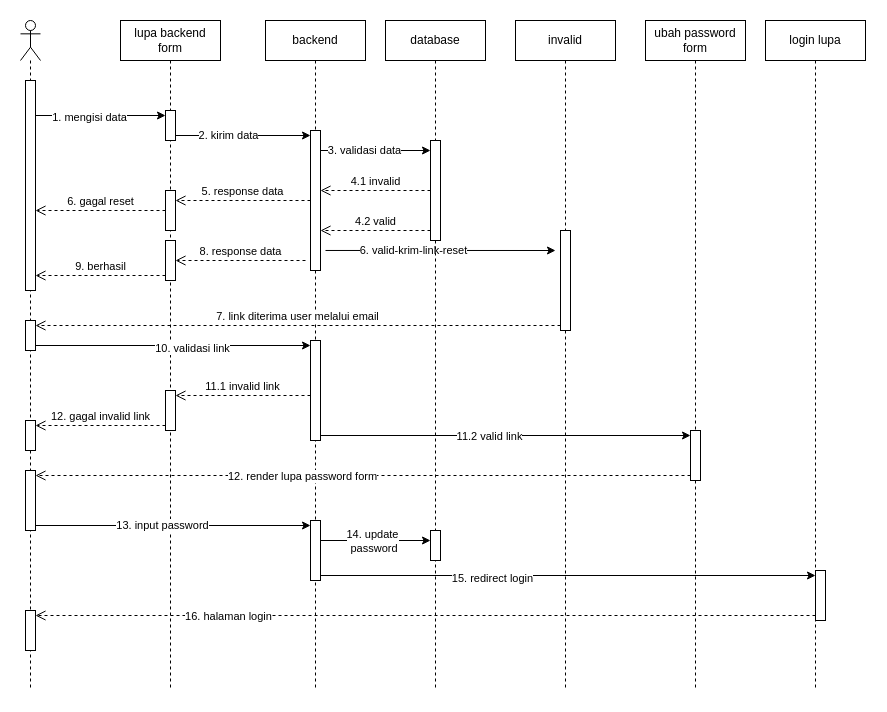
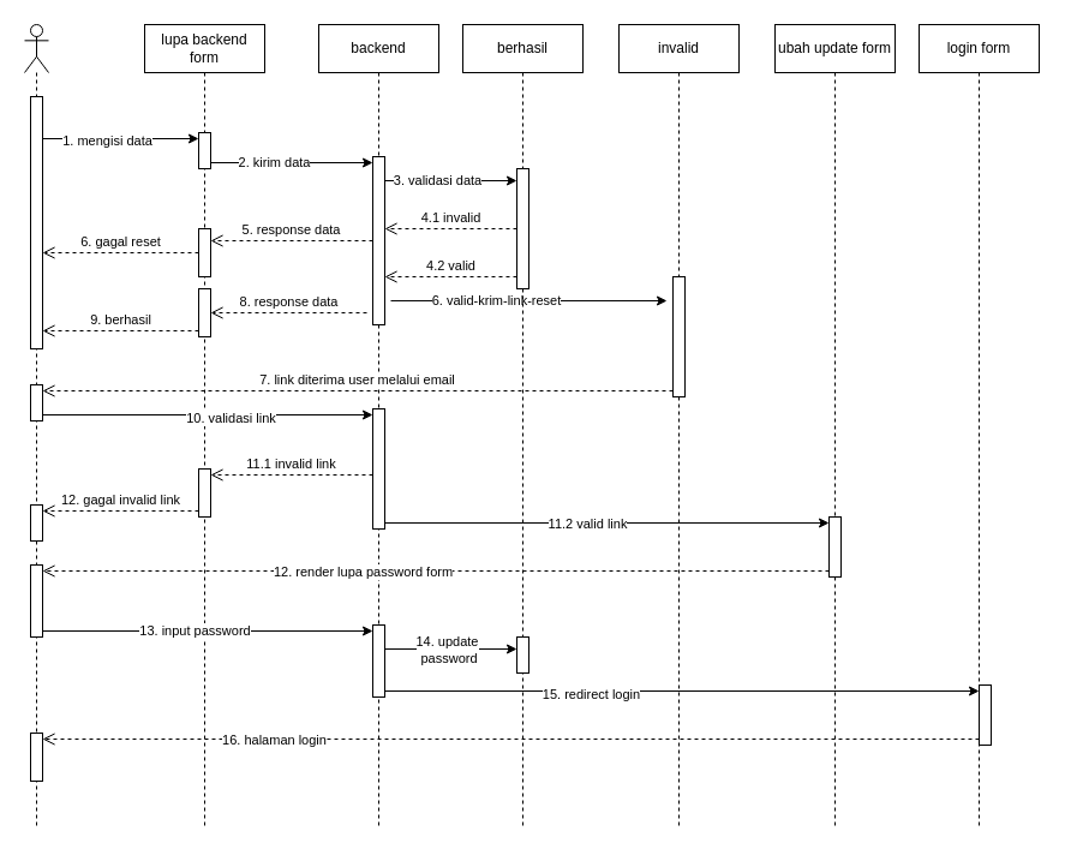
  <mxCell id="0" />
  <mxCell id="1" parent="0" />
  <mxCell id="2" value="" style="shape=umlLifeline;perimeter=lifelinePerimeter;whiteSpace=wrap;html=1;container=1;dropTarget=0;collapsible=0;recursiveResize=0;outlineConnect=0;portConstraint=eastwest;newEdgeStyle={&quot;curved&quot;:0,&quot;rounded&quot;:0};participant=umlActor;" parent="1" vertex="1"><mxGeometry x="20" y="20" width="20" height="670" as="geometry" /></mxCell>
  <mxCell id="3" value="" style="html=1;points=[[0,0,0,0,5],[0,1,0,0,-5],[1,0,0,0,5],[1,1,0,0,-5]];perimeter=orthogonalPerimeter;outlineConnect=0;targetShapes=umlLifeline;portConstraint=eastwest;newEdgeStyle={&quot;curved&quot;:0,&quot;rounded&quot;:0};" parent="2" vertex="1"><mxGeometry x="5" y="60" width="10" height="210" as="geometry" /></mxCell>
  <mxCell id="4" value="" style="html=1;points=[[0,0,0,0,5],[0,1,0,0,-5],[1,0,0,0,5],[1,1,0,0,-5]];perimeter=orthogonalPerimeter;outlineConnect=0;targetShapes=umlLifeline;portConstraint=eastwest;newEdgeStyle={&quot;curved&quot;:0,&quot;rounded&quot;:0};" parent="2" vertex="1"><mxGeometry x="5" y="450" width="10" height="60" as="geometry" /></mxCell>
  <mxCell id="5" value="" style="html=1;points=[[0,0,0,0,5],[0,1,0,0,-5],[1,0,0,0,5],[1,1,0,0,-5]];perimeter=orthogonalPerimeter;outlineConnect=0;targetShapes=umlLifeline;portConstraint=eastwest;newEdgeStyle={&quot;curved&quot;:0,&quot;rounded&quot;:0};" parent="2" vertex="1"><mxGeometry x="5" y="300" width="10" height="30" as="geometry" /></mxCell>
  <mxCell id="6" value="" style="html=1;points=[[0,0,0,0,5],[0,1,0,0,-5],[1,0,0,0,5],[1,1,0,0,-5]];perimeter=orthogonalPerimeter;outlineConnect=0;targetShapes=umlLifeline;portConstraint=eastwest;newEdgeStyle={&quot;curved&quot;:0,&quot;rounded&quot;:0};" parent="2" vertex="1"><mxGeometry x="5" y="400" width="10" height="30" as="geometry" /></mxCell>
  <mxCell id="7" value="" style="html=1;points=[[0,0,0,0,5],[0,1,0,0,-5],[1,0,0,0,5],[1,1,0,0,-5]];perimeter=orthogonalPerimeter;outlineConnect=0;targetShapes=umlLifeline;portConstraint=eastwest;newEdgeStyle={&quot;curved&quot;:0,&quot;rounded&quot;:0};" parent="2" vertex="1"><mxGeometry x="5" y="590" width="10" height="40" as="geometry" /></mxCell>
  <mxCell id="8" value="lupa backend form" style="shape=umlLifeline;perimeter=lifelinePerimeter;whiteSpace=wrap;html=1;container=1;dropTarget=0;collapsible=0;recursiveResize=0;outlineConnect=0;portConstraint=eastwest;newEdgeStyle={&quot;curved&quot;:0,&quot;rounded&quot;:0};" parent="1" vertex="1"><mxGeometry x="120" y="20" width="100" height="670" as="geometry" /></mxCell>
  <mxCell id="9" value="" style="html=1;points=[[0,0,0,0,5],[0,1,0,0,-5],[1,0,0,0,5],[1,1,0,0,-5]];perimeter=orthogonalPerimeter;outlineConnect=0;targetShapes=umlLifeline;portConstraint=eastwest;newEdgeStyle={&quot;curved&quot;:0,&quot;rounded&quot;:0};" parent="8" vertex="1"><mxGeometry x="45" y="90" width="10" height="30" as="geometry" /></mxCell>
  <mxCell id="10" value="" style="html=1;points=[[0,0,0,0,5],[0,1,0,0,-5],[1,0,0,0,5],[1,1,0,0,-5]];perimeter=orthogonalPerimeter;outlineConnect=0;targetShapes=umlLifeline;portConstraint=eastwest;newEdgeStyle={&quot;curved&quot;:0,&quot;rounded&quot;:0};" parent="8" vertex="1"><mxGeometry x="45" y="170" width="10" height="40" as="geometry" /></mxCell>
  <mxCell id="11" value="" style="html=1;points=[[0,0,0,0,5],[0,1,0,0,-5],[1,0,0,0,5],[1,1,0,0,-5]];perimeter=orthogonalPerimeter;outlineConnect=0;targetShapes=umlLifeline;portConstraint=eastwest;newEdgeStyle={&quot;curved&quot;:0,&quot;rounded&quot;:0};" parent="8" vertex="1"><mxGeometry x="45" y="220" width="10" height="40" as="geometry" /></mxCell>
  <mxCell id="12" value="" style="html=1;points=[[0,0,0,0,5],[0,1,0,0,-5],[1,0,0,0,5],[1,1,0,0,-5]];perimeter=orthogonalPerimeter;outlineConnect=0;targetShapes=umlLifeline;portConstraint=eastwest;newEdgeStyle={&quot;curved&quot;:0,&quot;rounded&quot;:0};" parent="8" vertex="1"><mxGeometry x="45" y="370" width="10" height="40" as="geometry" /></mxCell>
  <mxCell id="13" value="backend" style="shape=umlLifeline;perimeter=lifelinePerimeter;whiteSpace=wrap;html=1;container=1;dropTarget=0;collapsible=0;recursiveResize=0;outlineConnect=0;portConstraint=eastwest;newEdgeStyle={&quot;curved&quot;:0,&quot;rounded&quot;:0};" parent="1" vertex="1"><mxGeometry x="265" y="20" width="100" height="670" as="geometry" /></mxCell>
  <mxCell id="14" value="" style="html=1;points=[[0,0,0,0,5],[0,1,0,0,-5],[1,0,0,0,5],[1,1,0,0,-5]];perimeter=orthogonalPerimeter;outlineConnect=0;targetShapes=umlLifeline;portConstraint=eastwest;newEdgeStyle={&quot;curved&quot;:0,&quot;rounded&quot;:0};" parent="13" vertex="1"><mxGeometry x="45" y="110" width="10" height="140" as="geometry" /></mxCell>
  <mxCell id="15" value="" style="html=1;points=[[0,0,0,0,5],[0,1,0,0,-5],[1,0,0,0,5],[1,1,0,0,-5]];perimeter=orthogonalPerimeter;outlineConnect=0;targetShapes=umlLifeline;portConstraint=eastwest;newEdgeStyle={&quot;curved&quot;:0,&quot;rounded&quot;:0};" parent="13" vertex="1"><mxGeometry x="45" y="320" width="10" height="100" as="geometry" /></mxCell>
  <mxCell id="16" value="" style="html=1;points=[[0,0,0,0,5],[0,1,0,0,-5],[1,0,0,0,5],[1,1,0,0,-5]];perimeter=orthogonalPerimeter;outlineConnect=0;targetShapes=umlLifeline;portConstraint=eastwest;newEdgeStyle={&quot;curved&quot;:0,&quot;rounded&quot;:0};" parent="13" vertex="1"><mxGeometry x="45" y="500" width="10" height="60" as="geometry" /></mxCell>
  <mxCell id="17" style="edgeStyle=orthogonalEdgeStyle;rounded=0;orthogonalLoop=1;jettySize=auto;html=1;curved=0;exitX=1;exitY=1;exitDx=0;exitDy=-5;exitPerimeter=0;entryX=0;entryY=0;entryDx=0;entryDy=5;entryPerimeter=0;" parent="1" source="9" target="14" edge="1"><mxGeometry relative="1" as="geometry" /></mxCell>
  <mxCell id="18" value="2. kirim data" style="edgeLabel;html=1;align=center;verticalAlign=middle;resizable=0;points=[];" parent="17" vertex="1" connectable="0"><mxGeometry x="-0.224" y="1" relative="1" as="geometry"><mxPoint as="offset" /></mxGeometry></mxCell>
  <mxCell id="19" value="invalid" style="shape=umlLifeline;perimeter=lifelinePerimeter;whiteSpace=wrap;html=1;container=1;dropTarget=0;collapsible=0;recursiveResize=0;outlineConnect=0;portConstraint=eastwest;newEdgeStyle={&quot;curved&quot;:0,&quot;rounded&quot;:0};" parent="1" vertex="1"><mxGeometry x="515" y="20" width="100" height="670" as="geometry" /></mxCell>
  <mxCell id="20" value="" style="html=1;points=[[0,0,0,0,5],[0,1,0,0,-5],[1,0,0,0,5],[1,1,0,0,-5]];perimeter=orthogonalPerimeter;outlineConnect=0;targetShapes=umlLifeline;portConstraint=eastwest;newEdgeStyle={&quot;curved&quot;:0,&quot;rounded&quot;:0};" parent="19" vertex="1"><mxGeometry x="45" y="210" width="10" height="100" as="geometry" /></mxCell>
  <mxCell id="21" value="" style="endArrow=classic;html=1;rounded=0;entryX=0;entryY=0;entryDx=0;entryDy=5;entryPerimeter=0;" parent="1" source="3" target="9" edge="1"><mxGeometry width="50" height="50" relative="1" as="geometry"><mxPoint x="140" y="130" as="sourcePoint" /><mxPoint x="190" y="80" as="targetPoint" /></mxGeometry></mxCell>
  <mxCell id="22" value="1. mengisi data" style="edgeLabel;html=1;align=center;verticalAlign=middle;resizable=0;points=[];" parent="21" vertex="1" connectable="0"><mxGeometry x="-0.18" y="-1" relative="1" as="geometry"><mxPoint as="offset" /></mxGeometry></mxCell>
  <mxCell id="23" value="5. response data" style="html=1;verticalAlign=bottom;endArrow=open;dashed=1;endSize=8;curved=0;rounded=0;" parent="1" source="14" target="10" edge="1"><mxGeometry relative="1" as="geometry"><mxPoint x="280" y="160" as="sourcePoint" /><mxPoint x="170" y="202" as="targetPoint" /></mxGeometry></mxCell>
  <mxCell id="24" value="6. gagal reset" style="html=1;verticalAlign=bottom;endArrow=open;dashed=1;endSize=8;curved=0;rounded=0;" parent="1" source="10" target="3" edge="1"><mxGeometry relative="1" as="geometry"><mxPoint x="110" y="220" as="sourcePoint" /><mxPoint x="40" y="210" as="targetPoint" /></mxGeometry></mxCell>
  <mxCell id="25" value="7. link diterima user melalui email" style="html=1;verticalAlign=bottom;endArrow=open;dashed=1;endSize=8;curved=0;rounded=0;entryX=1;entryY=0;entryDx=0;entryDy=5;entryPerimeter=0;exitX=0;exitY=1;exitDx=0;exitDy=-5;exitPerimeter=0;" parent="1" source="20" target="5" edge="1"><mxGeometry relative="1" as="geometry"><mxPoint x="430" y="247.222" as="sourcePoint" /><mxPoint x="50" y="280" as="targetPoint" /></mxGeometry></mxCell>
  <mxCell id="26" value="8. response data" style="html=1;verticalAlign=bottom;endArrow=open;dashed=1;endSize=8;curved=0;rounded=0;" parent="1" edge="1"><mxGeometry relative="1" as="geometry"><mxPoint x="305" y="260" as="sourcePoint" /><mxPoint x="175" y="260" as="targetPoint" /></mxGeometry></mxCell>
  <mxCell id="27" value="9. berhasil" style="html=1;verticalAlign=bottom;endArrow=open;dashed=1;endSize=8;curved=0;rounded=0;exitX=0;exitY=1;exitDx=0;exitDy=-5;exitPerimeter=0;" parent="1" source="11" target="3" edge="1"><mxGeometry relative="1" as="geometry"><mxPoint x="350" y="265" as="sourcePoint" /><mxPoint x="185" y="265" as="targetPoint" /></mxGeometry></mxCell>
- <mxCell id="28" value="ubah password form" style="shape=umlLifeline;perimeter=lifelinePerimeter;whiteSpace=wrap;html=1;container=1;dropTarget=0;collapsible=0;recursiveResize=0;outlineConnect=0;portConstraint=eastwest;newEdgeStyle={&quot;curved&quot;:0,&quot;rounded&quot;:0};" parent="1" vertex="1"><mxGeometry x="645" y="20" width="100" height="670" as="geometry" /></mxCell>
+ <mxCell id="28" value="ubah update form" style="shape=umlLifeline;perimeter=lifelinePerimeter;whiteSpace=wrap;html=1;container=1;dropTarget=0;collapsible=0;recursiveResize=0;outlineConnect=0;portConstraint=eastwest;newEdgeStyle={&quot;curved&quot;:0,&quot;rounded&quot;:0};" parent="1" vertex="1"><mxGeometry x="645" y="20" width="100" height="670" as="geometry" /></mxCell>
  <mxCell id="29" value="" style="html=1;points=[[0,0,0,0,5],[0,1,0,0,-5],[1,0,0,0,5],[1,1,0,0,-5]];perimeter=orthogonalPerimeter;outlineConnect=0;targetShapes=umlLifeline;portConstraint=eastwest;newEdgeStyle={&quot;curved&quot;:0,&quot;rounded&quot;:0};" parent="28" vertex="1"><mxGeometry x="45" y="410" width="10" height="50" as="geometry" /></mxCell>
  <mxCell id="30" value="" style="html=1;verticalAlign=bottom;endArrow=open;dashed=1;endSize=8;curved=0;rounded=0;entryX=1;entryY=0;entryDx=0;entryDy=5;entryPerimeter=0;exitX=0;exitY=1;exitDx=0;exitDy=-5;exitPerimeter=0;" parent="1" source="29" target="4" edge="1"><mxGeometry relative="1" as="geometry"><mxPoint x="350" y="470" as="sourcePoint" /><mxPoint x="185" y="470" as="targetPoint" /></mxGeometry></mxCell>
  <mxCell id="31" value="12. render lupa password form" style="edgeLabel;html=1;align=center;verticalAlign=middle;resizable=0;points=[];" parent="30" vertex="1" connectable="0"><mxGeometry x="0.187" relative="1" as="geometry"><mxPoint as="offset" /></mxGeometry></mxCell>
  <mxCell id="32" style="edgeStyle=orthogonalEdgeStyle;rounded=0;orthogonalLoop=1;jettySize=auto;html=1;curved=0;exitX=1;exitY=1;exitDx=0;exitDy=-5;exitPerimeter=0;entryX=0;entryY=0;entryDx=0;entryDy=5;entryPerimeter=0;" parent="1" source="4" target="16" edge="1"><mxGeometry relative="1" as="geometry" /></mxCell>
  <mxCell id="33" value="13. input password" style="edgeLabel;html=1;align=center;verticalAlign=middle;resizable=0;points=[];" parent="32" vertex="1" connectable="0"><mxGeometry x="-0.081" y="1" relative="1" as="geometry"><mxPoint as="offset" /></mxGeometry></mxCell>
  <mxCell id="34" value="" style="html=1;verticalAlign=bottom;endArrow=open;dashed=1;endSize=8;curved=0;rounded=0;entryX=1;entryY=0;entryDx=0;entryDy=5;entryPerimeter=0;exitX=0;exitY=1;exitDx=0;exitDy=-5;exitPerimeter=0;" parent="1" source="45" target="7" edge="1"><mxGeometry relative="1" as="geometry"><mxPoint x="615" y="475" as="sourcePoint" /><mxPoint x="45" y="475" as="targetPoint" /></mxGeometry></mxCell>
  <mxCell id="35" value="16. halaman login" style="edgeLabel;html=1;align=center;verticalAlign=middle;resizable=0;points=[];" parent="34" vertex="1" connectable="0"><mxGeometry x="0.508" relative="1" as="geometry"><mxPoint as="offset" /></mxGeometry></mxCell>
  <mxCell id="36" value="12. gagal invalid link" style="html=1;verticalAlign=bottom;endArrow=open;dashed=1;endSize=8;curved=0;rounded=0;entryX=1;entryY=0;entryDx=0;entryDy=5;entryPerimeter=0;exitX=0;exitY=1;exitDx=0;exitDy=-5;exitPerimeter=0;" parent="1" source="12" target="6" edge="1"><mxGeometry relative="1" as="geometry"><mxPoint x="100" y="430" as="sourcePoint" /><mxPoint x="205" y="405" as="targetPoint" /></mxGeometry></mxCell>
  <mxCell id="37" value="11.1 invalid link" style="html=1;verticalAlign=bottom;endArrow=open;dashed=1;endSize=8;curved=0;rounded=0;entryX=1;entryY=0;entryDx=0;entryDy=5;entryPerimeter=0;" parent="1" source="15" target="12" edge="1"><mxGeometry relative="1" as="geometry"><mxPoint x="260" y="380" as="sourcePoint" /><mxPoint x="200" y="380" as="targetPoint" /></mxGeometry></mxCell>
  <mxCell id="38" value="" style="endArrow=classic;html=1;rounded=0;exitX=1.5;exitY=0.857;exitDx=0;exitDy=0;exitPerimeter=0;" parent="1" edge="1" source="14"><mxGeometry width="50" height="50" relative="1" as="geometry"><mxPoint x="325" y="250" as="sourcePoint" /><mxPoint x="555" y="250" as="targetPoint" /></mxGeometry></mxCell>
  <mxCell id="39" value="6. valid-krim-link-reset" style="edgeLabel;html=1;align=center;verticalAlign=middle;resizable=0;points=[];" parent="38" vertex="1" connectable="0"><mxGeometry x="-0.473" y="-1" relative="1" as="geometry"><mxPoint x="27" y="-1" as="offset" /></mxGeometry></mxCell>
  <mxCell id="40" value="" style="endArrow=classic;html=1;rounded=0;entryX=0;entryY=0;entryDx=0;entryDy=5;entryPerimeter=0;exitX=1;exitY=1;exitDx=0;exitDy=-5;exitPerimeter=0;" parent="1" source="5" target="15" edge="1"><mxGeometry width="50" height="50" relative="1" as="geometry"><mxPoint x="275" y="290" as="sourcePoint" /><mxPoint x="325" y="240" as="targetPoint" /></mxGeometry></mxCell>
  <mxCell id="41" value="10. validasi link" style="edgeLabel;html=1;align=center;verticalAlign=middle;resizable=0;points=[];" parent="40" vertex="1" connectable="0"><mxGeometry x="0.136" y="-2" relative="1" as="geometry"><mxPoint as="offset" /></mxGeometry></mxCell>
  <mxCell id="42" style="edgeStyle=orthogonalEdgeStyle;rounded=0;orthogonalLoop=1;jettySize=auto;html=1;curved=0;exitX=1;exitY=1;exitDx=0;exitDy=-5;exitPerimeter=0;entryX=0;entryY=0;entryDx=0;entryDy=5;entryPerimeter=0;" parent="1" source="15" target="29" edge="1"><mxGeometry relative="1" as="geometry" /></mxCell>
  <mxCell id="43" value="11.2 valid link" style="edgeLabel;html=1;align=center;verticalAlign=middle;resizable=0;points=[];" parent="42" vertex="1" connectable="0"><mxGeometry x="-0.094" relative="1" as="geometry"><mxPoint as="offset" /></mxGeometry></mxCell>
- <mxCell id="44" value="login lupa" style="shape=umlLifeline;perimeter=lifelinePerimeter;whiteSpace=wrap;html=1;container=1;dropTarget=0;collapsible=0;recursiveResize=0;outlineConnect=0;portConstraint=eastwest;newEdgeStyle={&quot;curved&quot;:0,&quot;rounded&quot;:0};" parent="1" vertex="1"><mxGeometry x="765" y="20" width="100" height="670" as="geometry" /></mxCell>
+ <mxCell id="44" value="login form" style="shape=umlLifeline;perimeter=lifelinePerimeter;whiteSpace=wrap;html=1;container=1;dropTarget=0;collapsible=0;recursiveResize=0;outlineConnect=0;portConstraint=eastwest;newEdgeStyle={&quot;curved&quot;:0,&quot;rounded&quot;:0};" parent="1" vertex="1"><mxGeometry x="765" y="20" width="100" height="670" as="geometry" /></mxCell>
  <mxCell id="45" value="" style="html=1;points=[[0,0,0,0,5],[0,1,0,0,-5],[1,0,0,0,5],[1,1,0,0,-5]];perimeter=orthogonalPerimeter;outlineConnect=0;targetShapes=umlLifeline;portConstraint=eastwest;newEdgeStyle={&quot;curved&quot;:0,&quot;rounded&quot;:0};" parent="44" vertex="1"><mxGeometry x="50" y="550" width="10" height="50" as="geometry" /></mxCell>
  <mxCell id="46" style="edgeStyle=orthogonalEdgeStyle;rounded=0;orthogonalLoop=1;jettySize=auto;html=1;curved=0;exitX=1;exitY=1;exitDx=0;exitDy=-5;exitPerimeter=0;entryX=0;entryY=0;entryDx=0;entryDy=5;entryPerimeter=0;" parent="1" source="16" target="45" edge="1"><mxGeometry relative="1" as="geometry" /></mxCell>
  <mxCell id="47" value="15. redirect login" style="edgeLabel;html=1;align=center;verticalAlign=middle;resizable=0;points=[];" parent="46" vertex="1" connectable="0"><mxGeometry x="-0.311" y="-2" relative="1" as="geometry"><mxPoint as="offset" /></mxGeometry></mxCell>
- <mxCell id="48" value="database" style="shape=umlLifeline;perimeter=lifelinePerimeter;whiteSpace=wrap;html=1;container=1;dropTarget=0;collapsible=0;recursiveResize=0;outlineConnect=0;portConstraint=eastwest;newEdgeStyle={&quot;curved&quot;:0,&quot;rounded&quot;:0};" vertex="1" parent="1"><mxGeometry x="385" y="20" width="100" height="670" as="geometry" /></mxCell>
+ <mxCell id="48" value="berhasil" style="shape=umlLifeline;perimeter=lifelinePerimeter;whiteSpace=wrap;html=1;container=1;dropTarget=0;collapsible=0;recursiveResize=0;outlineConnect=0;portConstraint=eastwest;newEdgeStyle={&quot;curved&quot;:0,&quot;rounded&quot;:0};" vertex="1" parent="1"><mxGeometry x="385" y="20" width="100" height="670" as="geometry" /></mxCell>
  <mxCell id="49" value="" style="html=1;points=[[0,0,0,0,5],[0,1,0,0,-5],[1,0,0,0,5],[1,1,0,0,-5]];perimeter=orthogonalPerimeter;outlineConnect=0;targetShapes=umlLifeline;portConstraint=eastwest;newEdgeStyle={&quot;curved&quot;:0,&quot;rounded&quot;:0};" vertex="1" parent="48"><mxGeometry x="45" y="120" width="10" height="100" as="geometry" /></mxCell>
  <mxCell id="50" value="" style="html=1;points=[[0,0,0,0,5],[0,1,0,0,-5],[1,0,0,0,5],[1,1,0,0,-5]];perimeter=orthogonalPerimeter;outlineConnect=0;targetShapes=umlLifeline;portConstraint=eastwest;newEdgeStyle={&quot;curved&quot;:0,&quot;rounded&quot;:0};" vertex="1" parent="48"><mxGeometry x="45" y="510" width="10" height="30" as="geometry" /></mxCell>
  <mxCell id="51" style="edgeStyle=orthogonalEdgeStyle;rounded=0;orthogonalLoop=1;jettySize=auto;html=1;curved=0;entryX=0;entryY=0;entryDx=0;entryDy=5;entryPerimeter=0;exitX=1;exitY=0;exitDx=0;exitDy=5;exitPerimeter=0;" edge="1" parent="1"><mxGeometry relative="1" as="geometry"><mxPoint x="320" y="150" as="sourcePoint" /><mxPoint x="430" y="150" as="targetPoint" /></mxGeometry></mxCell>
  <mxCell id="52" value="3. validasi data" style="edgeLabel;html=1;align=center;verticalAlign=middle;resizable=0;points=[];" vertex="1" connectable="0" parent="51"><mxGeometry x="-0.224" y="1" relative="1" as="geometry"><mxPoint as="offset" /></mxGeometry></mxCell>
  <mxCell id="53" value="4.2 valid" style="html=1;verticalAlign=bottom;endArrow=open;dashed=1;endSize=8;curved=0;rounded=0;" edge="1" parent="1"><mxGeometry relative="1" as="geometry"><mxPoint x="430" y="230" as="sourcePoint" /><mxPoint x="320" y="230" as="targetPoint" /></mxGeometry></mxCell>
  <mxCell id="54" value="4.1 invalid" style="html=1;verticalAlign=bottom;endArrow=open;dashed=1;endSize=8;curved=0;rounded=0;" edge="1" parent="1" source="49" target="14"><mxGeometry relative="1" as="geometry"><mxPoint x="425" y="220" as="sourcePoint" /><mxPoint x="325" y="220" as="targetPoint" /></mxGeometry></mxCell>
  <mxCell id="55" value="" style="endArrow=classic;html=1;rounded=0;exitX=1;exitY=0;exitDx=0;exitDy=5;exitPerimeter=0;entryX=0;entryY=0;entryDx=0;entryDy=5;entryPerimeter=0;" edge="1" parent="1"><mxGeometry width="50" height="50" relative="1" as="geometry"><mxPoint x="320" y="540" as="sourcePoint" /><mxPoint x="430" y="540" as="targetPoint" /></mxGeometry></mxCell>
  <mxCell id="56" value="14. update&lt;br&gt;&amp;nbsp;password" style="edgeLabel;html=1;align=center;verticalAlign=middle;resizable=0;points=[];" vertex="1" connectable="0" parent="55"><mxGeometry x="-0.073" relative="1" as="geometry"><mxPoint as="offset" /></mxGeometry></mxCell>
